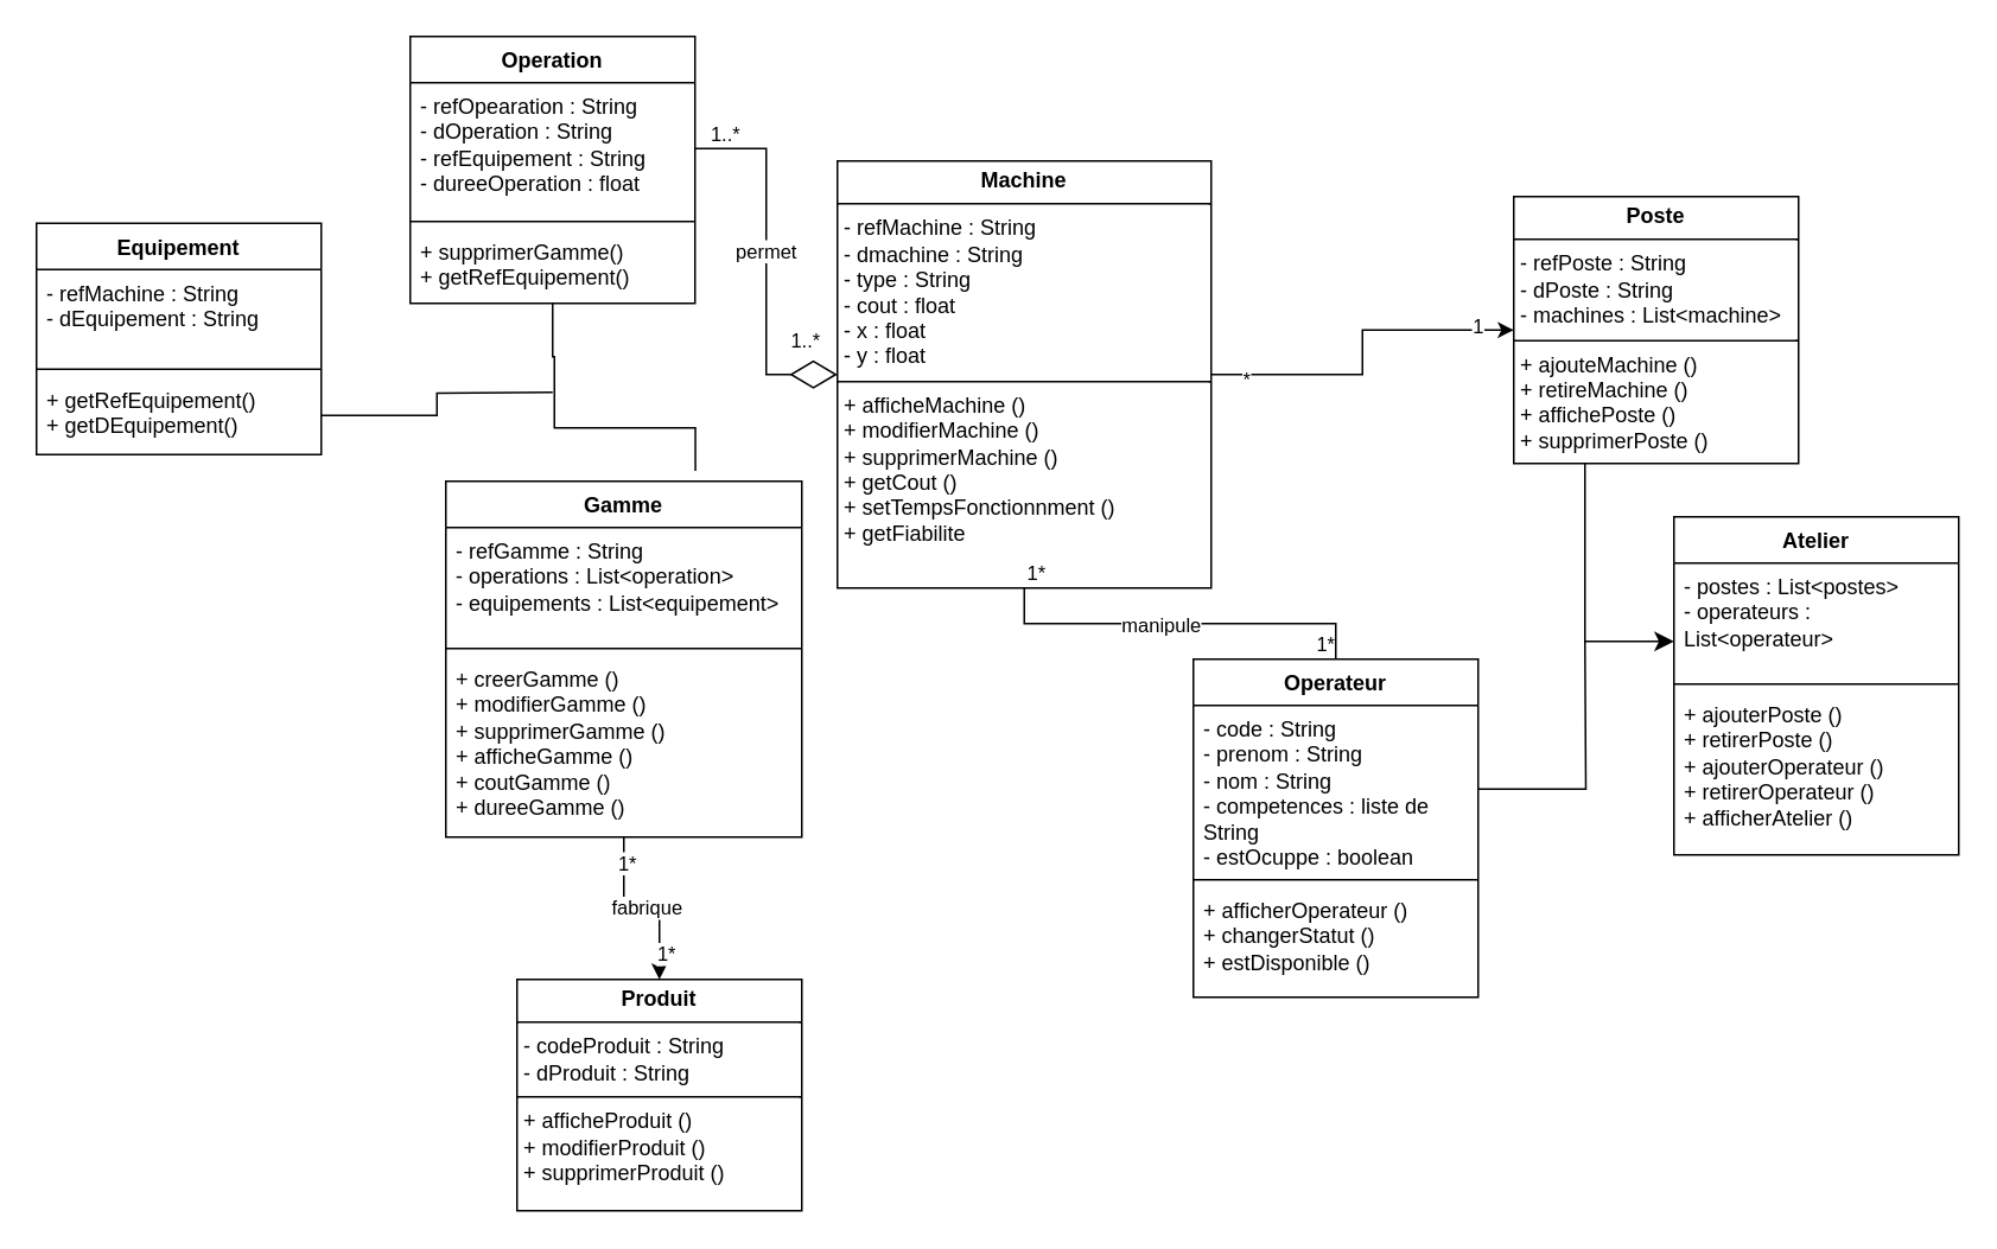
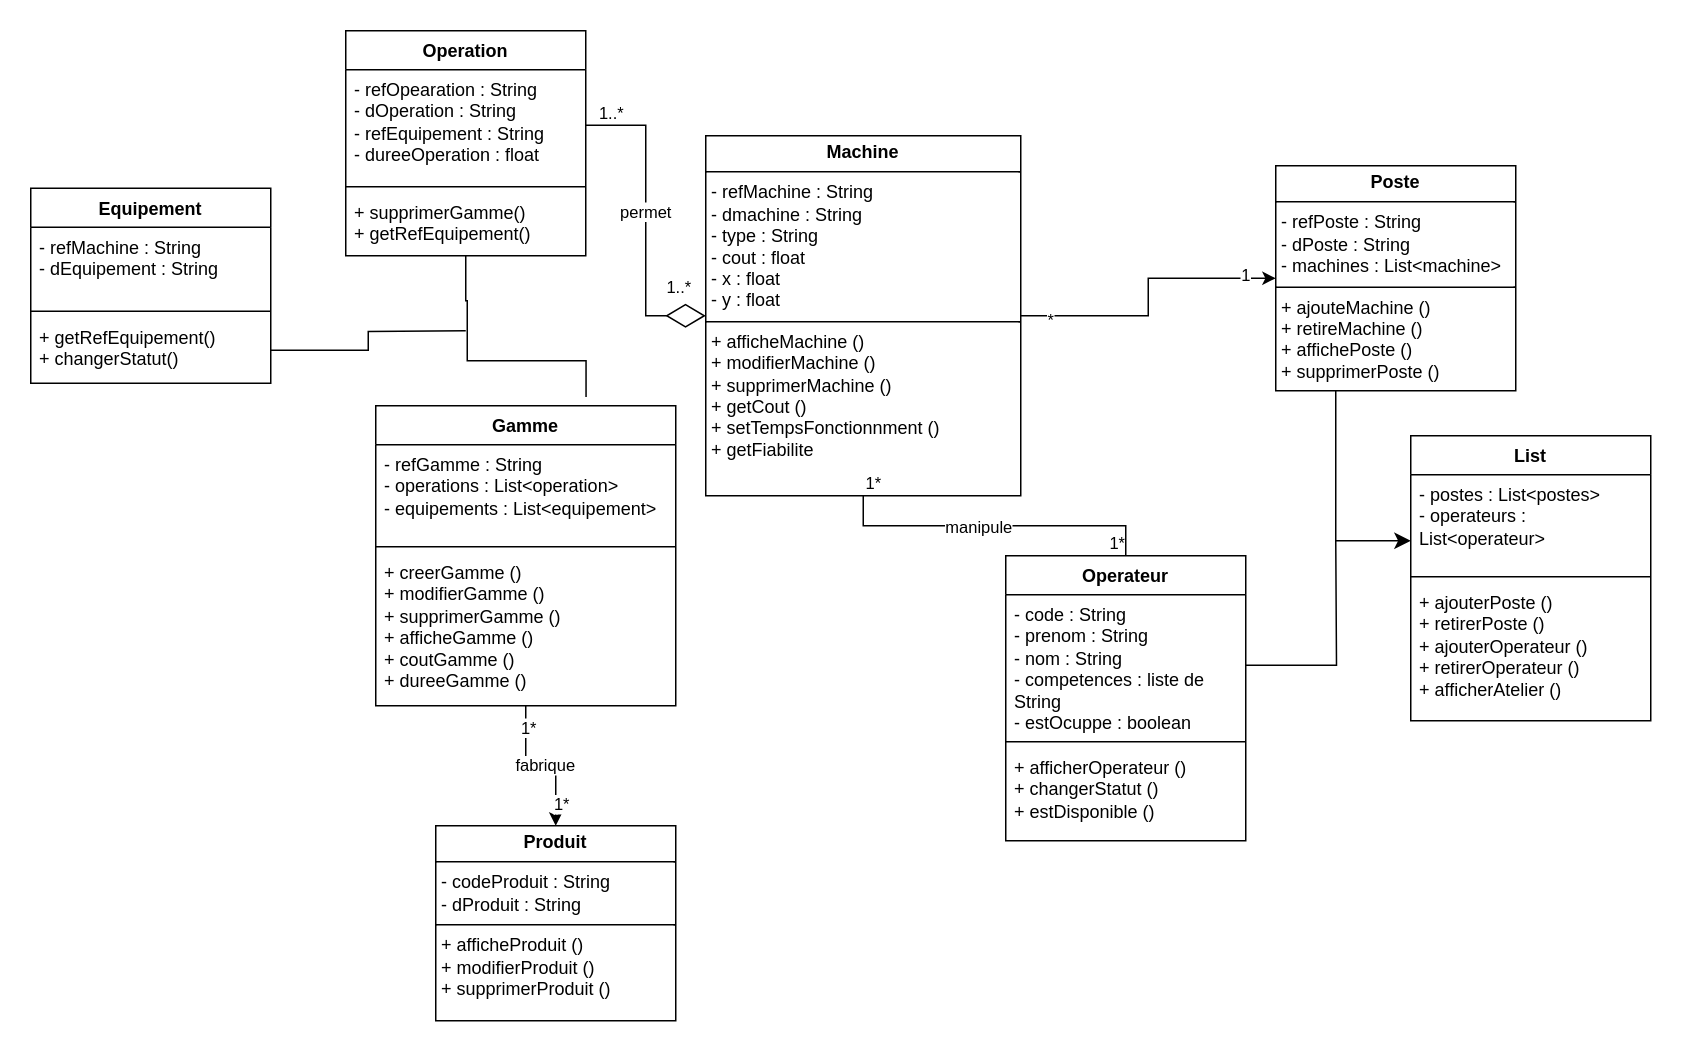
  <mxCell id="0" />
  <mxCell id="1" parent="0" />
  <mxCell id="2" style="edgeStyle=orthogonalEdgeStyle;rounded=0;orthogonalLoop=1;jettySize=auto;html=1;" parent="1" source="39" target="6" edge="1"><mxGeometry relative="1" as="geometry"><mxPoint x="460" y="430" as="targetPoint" /></mxGeometry></mxCell>
  <mxCell id="3" value="1*" style="edgeLabel;html=1;align=center;verticalAlign=middle;resizable=0;points=[];" parent="2" vertex="1" connectable="0"><mxGeometry x="0.691" y="3" relative="1" as="geometry"><mxPoint as="offset" /></mxGeometry></mxCell>
  <mxCell id="4" value="1*" style="edgeLabel;html=1;align=center;verticalAlign=middle;resizable=0;points=[];" parent="2" vertex="1" connectable="0"><mxGeometry x="-0.714" y="1" relative="1" as="geometry"><mxPoint as="offset" /></mxGeometry></mxCell>
  <mxCell id="5" value="fabrique" style="edgeLabel;html=1;align=center;verticalAlign=middle;resizable=0;points=[];" parent="2" vertex="1" connectable="0"><mxGeometry x="0.042" y="1" relative="1" as="geometry"><mxPoint as="offset" /></mxGeometry></mxCell>
  <mxCell id="6" value="&lt;p style=&quot;margin:0px;margin-top:4px;text-align:center;&quot;&gt;&lt;b&gt;Produit&lt;/b&gt;&lt;/p&gt;&lt;hr size=&quot;1&quot; style=&quot;border-style:solid;&quot;&gt;&lt;p style=&quot;margin:0px;margin-left:4px;&quot;&gt;- codeProduit : String&lt;/p&gt;&lt;p style=&quot;margin:0px;margin-left:4px;&quot;&gt;- dProduit : String&lt;/p&gt;&lt;hr size=&quot;1&quot; style=&quot;border-style:solid;&quot;&gt;&lt;p style=&quot;margin:0px;margin-left:4px;&quot;&gt;+&amp;nbsp;afficheProduit ()&lt;/p&gt;&lt;p style=&quot;margin:0px;margin-left:4px;&quot;&gt;+&amp;nbsp;modifierProduit ()&lt;/p&gt;&lt;p style=&quot;margin:0px;margin-left:4px;&quot;&gt;+ supprimerProduit ()&lt;/p&gt;" style="verticalAlign=top;align=left;overflow=fill;html=1;whiteSpace=wrap;" parent="1" vertex="1"><mxGeometry x="290" y="550" width="160" height="130" as="geometry" /></mxCell>
  <mxCell id="7" style="edgeStyle=orthogonalEdgeStyle;rounded=0;orthogonalLoop=1;jettySize=auto;html=1;exitX=1;exitY=0.5;exitDx=0;exitDy=0;entryX=0;entryY=0.5;entryDx=0;entryDy=0;" parent="1" source="10" target="11" edge="1"><mxGeometry relative="1" as="geometry" /></mxCell>
  <mxCell id="8" value="1" style="edgeLabel;html=1;align=center;verticalAlign=middle;resizable=0;points=[];" parent="7" vertex="1" connectable="0"><mxGeometry x="0.783" y="3" relative="1" as="geometry"><mxPoint as="offset" /></mxGeometry></mxCell>
  <mxCell id="9" value="*" style="edgeLabel;html=1;align=center;verticalAlign=middle;resizable=0;points=[];" parent="7" vertex="1" connectable="0"><mxGeometry x="-0.804" y="-2" relative="1" as="geometry"><mxPoint as="offset" /></mxGeometry></mxCell>
  <mxCell id="10" value="&lt;p style=&quot;margin:0px;margin-top:4px;text-align:center;&quot;&gt;&lt;b&gt;Machine&lt;/b&gt;&lt;/p&gt;&lt;hr size=&quot;1&quot; style=&quot;border-style:solid;&quot;&gt;&lt;p style=&quot;margin:0px;margin-left:4px;&quot;&gt;- refMachine : String&lt;/p&gt;&lt;p style=&quot;margin:0px;margin-left:4px;&quot;&gt;- dmachine : String&lt;/p&gt;&lt;p style=&quot;margin:0px;margin-left:4px;&quot;&gt;- type : String&lt;/p&gt;&lt;p style=&quot;margin:0px;margin-left:4px;&quot;&gt;- cout : float&lt;/p&gt;&lt;p style=&quot;margin:0px;margin-left:4px;&quot;&gt;- x : float&lt;/p&gt;&lt;p style=&quot;margin:0px;margin-left:4px;&quot;&gt;- y : float&lt;/p&gt;&lt;hr size=&quot;1&quot; style=&quot;border-style:solid;&quot;&gt;&lt;p style=&quot;margin:0px;margin-left:4px;&quot;&gt;+ afficheMachine ()&lt;/p&gt;&lt;p style=&quot;margin:0px;margin-left:4px;&quot;&gt;+ modifierMachine ()&lt;/p&gt;&lt;p style=&quot;margin:0px;margin-left:4px;&quot;&gt;+ supprimerMachine ()&lt;/p&gt;&lt;p style=&quot;margin:0px;margin-left:4px;&quot;&gt;+ getCout ()&lt;/p&gt;&lt;p style=&quot;margin:0px;margin-left:4px;&quot;&gt;+ setTempsFonctionnment ()&lt;/p&gt;&lt;p style=&quot;margin:0px;margin-left:4px;&quot;&gt;+ getFiabilite&lt;/p&gt;" style="verticalAlign=top;align=left;overflow=fill;html=1;whiteSpace=wrap;" parent="1" vertex="1"><mxGeometry x="470" y="90" width="210" height="240" as="geometry" /></mxCell>
  <mxCell id="11" value="&lt;p style=&quot;margin:0px;margin-top:4px;text-align:center;&quot;&gt;&lt;b&gt;Poste&lt;/b&gt;&lt;/p&gt;&lt;hr size=&quot;1&quot; style=&quot;border-style:solid;&quot;&gt;&lt;p style=&quot;margin:0px;margin-left:4px;&quot;&gt;- refPoste : String&lt;/p&gt;&lt;p style=&quot;margin:0px;margin-left:4px;&quot;&gt;- dPoste : String&lt;/p&gt;&lt;p style=&quot;margin:0px;margin-left:4px;&quot;&gt;- machines : List&amp;lt;machine&amp;gt;&lt;/p&gt;&lt;hr size=&quot;1&quot; style=&quot;border-style:solid;&quot;&gt;&lt;p style=&quot;margin:0px;margin-left:4px;&quot;&gt;+ ajouteMachine ()&lt;/p&gt;&lt;p style=&quot;margin:0px;margin-left:4px;&quot;&gt;+ retireMachine ()&lt;/p&gt;&lt;p style=&quot;margin:0px;margin-left:4px;&quot;&gt;+ affichePoste ()&lt;/p&gt;&lt;p style=&quot;margin:0px;margin-left:4px;&quot;&gt;+ supprimerPoste ()&lt;/p&gt;&lt;p style=&quot;margin:0px;margin-left:4px;&quot;&gt;&lt;br&gt;&lt;/p&gt;" style="verticalAlign=top;align=left;overflow=fill;html=1;whiteSpace=wrap;" parent="1" vertex="1"><mxGeometry x="850" y="110" width="160" height="150" as="geometry" /></mxCell>
- <mxCell id="12" value="Atelier" style="swimlane;fontStyle=1;align=center;verticalAlign=top;childLayout=stackLayout;horizontal=1;startSize=26;horizontalStack=0;resizeParent=1;resizeParentMax=0;resizeLast=0;collapsible=1;marginBottom=0;whiteSpace=wrap;html=1;" parent="1" vertex="1"><mxGeometry x="940" y="290" width="160" height="190" as="geometry" /></mxCell>
+ <mxCell id="12" value="List" style="swimlane;fontStyle=1;align=center;verticalAlign=top;childLayout=stackLayout;horizontal=1;startSize=26;horizontalStack=0;resizeParent=1;resizeParentMax=0;resizeLast=0;collapsible=1;marginBottom=0;whiteSpace=wrap;html=1;" parent="1" vertex="1"><mxGeometry x="940" y="290" width="160" height="190" as="geometry" /></mxCell>
  <mxCell id="13" value="&lt;div&gt;- postes : List&amp;lt;postes&amp;gt;&lt;/div&gt;- operateurs : List&amp;lt;operateur&amp;gt;" style="text;strokeColor=none;fillColor=none;align=left;verticalAlign=top;spacingLeft=4;spacingRight=4;overflow=hidden;rotatable=0;points=[[0,0.5],[1,0.5]];portConstraint=eastwest;whiteSpace=wrap;html=1;" parent="12" vertex="1"><mxGeometry y="26" width="160" height="64" as="geometry" /></mxCell>
  <mxCell id="14" value="" style="line;strokeWidth=1;fillColor=none;align=left;verticalAlign=middle;spacingTop=-1;spacingLeft=3;spacingRight=3;rotatable=0;labelPosition=right;points=[];portConstraint=eastwest;strokeColor=inherit;" parent="12" vertex="1"><mxGeometry y="90" width="160" height="8" as="geometry" /></mxCell>
  <mxCell id="15" value="+ ajouterPoste ()&lt;div&gt;+ retirerPoste ()&lt;/div&gt;&lt;div&gt;+ ajouterOperateur ()&lt;/div&gt;&lt;div&gt;+ retirerOperateur ()&lt;/div&gt;&lt;div&gt;+ afficherAtelier ()&lt;/div&gt;" style="text;strokeColor=none;fillColor=none;align=left;verticalAlign=top;spacingLeft=4;spacingRight=4;overflow=hidden;rotatable=0;points=[[0,0.5],[1,0.5]];portConstraint=eastwest;whiteSpace=wrap;html=1;" parent="12" vertex="1"><mxGeometry y="98" width="160" height="92" as="geometry" /></mxCell>
  <mxCell id="16" value="Equipement" style="swimlane;fontStyle=1;align=center;verticalAlign=top;childLayout=stackLayout;horizontal=1;startSize=26;horizontalStack=0;resizeParent=1;resizeParentMax=0;resizeLast=0;collapsible=1;marginBottom=0;whiteSpace=wrap;html=1;" parent="1" vertex="1"><mxGeometry x="20" y="125" width="160" height="130" as="geometry" /></mxCell>
  <mxCell id="17" value="- refMachine : String&lt;div&gt;- dEquipement : String&lt;/div&gt;" style="text;strokeColor=none;fillColor=none;align=left;verticalAlign=top;spacingLeft=4;spacingRight=4;overflow=hidden;rotatable=0;points=[[0,0.5],[1,0.5]];portConstraint=eastwest;whiteSpace=wrap;html=1;" parent="16" vertex="1"><mxGeometry y="26" width="160" height="52" as="geometry" /></mxCell>
  <mxCell id="18" value="" style="line;strokeWidth=1;fillColor=none;align=left;verticalAlign=middle;spacingTop=-1;spacingLeft=3;spacingRight=3;rotatable=0;labelPosition=right;points=[];portConstraint=eastwest;strokeColor=inherit;" parent="16" vertex="1"><mxGeometry y="78" width="160" height="8" as="geometry" /></mxCell>
  <mxCell id="19" style="edgeStyle=orthogonalEdgeStyle;rounded=0;orthogonalLoop=1;jettySize=auto;html=1;endArrow=none;startFill=0;" edge="1" parent="16" source="20"><mxGeometry relative="1" as="geometry"><mxPoint x="290" y="95" as="targetPoint" /></mxGeometry></mxCell>
- <mxCell id="20" value="+&amp;nbsp;getRefEquipement()&lt;div&gt;+&amp;nbsp;getDEquipement()&lt;/div&gt;" style="text;strokeColor=none;fillColor=none;align=left;verticalAlign=top;spacingLeft=4;spacingRight=4;overflow=hidden;rotatable=0;points=[[0,0.5],[1,0.5]];portConstraint=eastwest;whiteSpace=wrap;html=1;" parent="16" vertex="1"><mxGeometry y="86" width="160" height="44" as="geometry" /></mxCell>
+ <mxCell id="20" value="+&amp;nbsp;getRefEquipement()&lt;div&gt;+&amp;nbsp;changerStatut()&lt;/div&gt;" style="text;strokeColor=none;fillColor=none;align=left;verticalAlign=top;spacingLeft=4;spacingRight=4;overflow=hidden;rotatable=0;points=[[0,0.5],[1,0.5]];portConstraint=eastwest;whiteSpace=wrap;html=1;" parent="16" vertex="1"><mxGeometry y="86" width="160" height="44" as="geometry" /></mxCell>
  <mxCell id="21" style="edgeStyle=orthogonalEdgeStyle;rounded=0;orthogonalLoop=1;jettySize=auto;html=1;entryX=0.701;entryY=-0.029;entryDx=0;entryDy=0;entryPerimeter=0;endArrow=none;" edge="1" parent="1" source="22" target="39"><mxGeometry relative="1" as="geometry"><mxPoint x="390" y="250" as="targetPoint" /><Array as="points"><mxPoint x="310" y="200" /><mxPoint x="311" y="200" /><mxPoint x="311" y="240" /><mxPoint x="390" y="240" /></Array></mxGeometry></mxCell>
  <mxCell id="22" value="Operation" style="swimlane;fontStyle=1;align=center;verticalAlign=top;childLayout=stackLayout;horizontal=1;startSize=26;horizontalStack=0;resizeParent=1;resizeParentMax=0;resizeLast=0;collapsible=1;marginBottom=0;whiteSpace=wrap;html=1;" parent="1" vertex="1"><mxGeometry x="230" y="20" width="160" height="150" as="geometry" /></mxCell>
  <mxCell id="23" value="- refOpearation : String&lt;div&gt;- dOperation : String&lt;/div&gt;&lt;div&gt;- refEquipement : String&lt;/div&gt;&lt;div&gt;- dureeOperation : float&lt;/div&gt;" style="text;strokeColor=none;fillColor=none;align=left;verticalAlign=top;spacingLeft=4;spacingRight=4;overflow=hidden;rotatable=0;points=[[0,0.5],[1,0.5]];portConstraint=eastwest;whiteSpace=wrap;html=1;" parent="22" vertex="1"><mxGeometry y="26" width="160" height="74" as="geometry" /></mxCell>
  <mxCell id="24" value="" style="line;strokeWidth=1;fillColor=none;align=left;verticalAlign=middle;spacingTop=-1;spacingLeft=3;spacingRight=3;rotatable=0;labelPosition=right;points=[];portConstraint=eastwest;strokeColor=inherit;" parent="22" vertex="1"><mxGeometry y="100" width="160" height="8" as="geometry" /></mxCell>
  <mxCell id="25" value="+&amp;nbsp;supprimerGamme()&lt;div&gt;+&amp;nbsp;getRefEquipement()&lt;/div&gt;" style="text;strokeColor=none;fillColor=none;align=left;verticalAlign=top;spacingLeft=4;spacingRight=4;overflow=hidden;rotatable=0;points=[[0,0.5],[1,0.5]];portConstraint=eastwest;whiteSpace=wrap;html=1;" parent="22" vertex="1"><mxGeometry y="108" width="160" height="42" as="geometry" /></mxCell>
  <mxCell id="26" value="" style="endArrow=diamondThin;endFill=0;endSize=24;html=1;rounded=0;edgeStyle=orthogonalEdgeStyle;exitX=1;exitY=0.5;exitDx=0;exitDy=0;" parent="1" source="23" target="10" edge="1"><mxGeometry width="160" relative="1" as="geometry"><mxPoint x="480" y="100" as="sourcePoint" /><mxPoint x="640" y="100" as="targetPoint" /></mxGeometry></mxCell>
  <mxCell id="27" value="permet" style="edgeLabel;html=1;align=center;verticalAlign=middle;resizable=0;points=[];" parent="26" vertex="1" connectable="0"><mxGeometry x="-0.067" y="-1" relative="1" as="geometry"><mxPoint as="offset" /></mxGeometry></mxCell>
  <mxCell id="28" value="1..*" style="edgeLabel;html=1;align=center;verticalAlign=middle;resizable=0;points=[];" parent="26" vertex="1" connectable="0"><mxGeometry x="-0.795" y="-2" relative="1" as="geometry"><mxPoint x="-5" y="-11" as="offset" /></mxGeometry></mxCell>
  <mxCell id="29" value="1..*" style="edgeLabel;html=1;align=center;verticalAlign=middle;resizable=0;points=[];" parent="26" vertex="1" connectable="0"><mxGeometry x="0.751" relative="1" as="geometry"><mxPoint x="7" y="-20" as="offset" /></mxGeometry></mxCell>
  <mxCell id="30" value="Operateur" style="swimlane;fontStyle=1;align=center;verticalAlign=top;childLayout=stackLayout;horizontal=1;startSize=26;horizontalStack=0;resizeParent=1;resizeParentMax=0;resizeLast=0;collapsible=1;marginBottom=0;whiteSpace=wrap;html=1;" parent="1" vertex="1"><mxGeometry x="670" y="370" width="160" height="190" as="geometry" /></mxCell>
  <mxCell id="31" style="edgeStyle=orthogonalEdgeStyle;rounded=0;orthogonalLoop=1;jettySize=auto;html=1;exitX=1;exitY=0.5;exitDx=0;exitDy=0;strokeColor=default;endArrow=none;startFill=0;" edge="1" parent="30" source="32"><mxGeometry relative="1" as="geometry"><mxPoint x="220" y="-10" as="targetPoint" /></mxGeometry></mxCell>
  <mxCell id="32" value="- code : String&lt;div&gt;- prenom : String&lt;/div&gt;&lt;div&gt;- nom : String&lt;/div&gt;&lt;div&gt;- competences : liste de String&lt;/div&gt;&lt;div&gt;- estOcuppe : boolean&lt;/div&gt;" style="text;strokeColor=none;fillColor=none;align=left;verticalAlign=top;spacingLeft=4;spacingRight=4;overflow=hidden;rotatable=0;points=[[0,0.5],[1,0.5]];portConstraint=eastwest;whiteSpace=wrap;html=1;" parent="30" vertex="1"><mxGeometry y="26" width="160" height="94" as="geometry" /></mxCell>
  <mxCell id="33" value="" style="line;strokeWidth=1;fillColor=none;align=left;verticalAlign=middle;spacingTop=-1;spacingLeft=3;spacingRight=3;rotatable=0;labelPosition=right;points=[];portConstraint=eastwest;strokeColor=inherit;" parent="30" vertex="1"><mxGeometry y="120" width="160" height="8" as="geometry" /></mxCell>
  <mxCell id="34" value="+ afficherOperateur ()&lt;div&gt;+ changerStatut ()&lt;/div&gt;&lt;div&gt;+ estDisponible ()&lt;/div&gt;" style="text;strokeColor=none;fillColor=none;align=left;verticalAlign=top;spacingLeft=4;spacingRight=4;overflow=hidden;rotatable=0;points=[[0,0.5],[1,0.5]];portConstraint=eastwest;whiteSpace=wrap;html=1;" parent="30" vertex="1"><mxGeometry y="128" width="160" height="62" as="geometry" /></mxCell>
  <mxCell id="35" value="" style="endArrow=none;html=1;edgeStyle=orthogonalEdgeStyle;rounded=0;" parent="1" source="10" target="30" edge="1"><mxGeometry relative="1" as="geometry"><mxPoint x="570" y="300" as="sourcePoint" /><mxPoint x="730" y="300" as="targetPoint" /></mxGeometry></mxCell>
  <mxCell id="36" value="1*" style="edgeLabel;resizable=0;html=1;align=left;verticalAlign=bottom;" parent="35" connectable="0" vertex="1"><mxGeometry x="-1" relative="1" as="geometry" /></mxCell>
  <mxCell id="37" value="1*" style="edgeLabel;resizable=0;html=1;align=right;verticalAlign=bottom;" parent="35" connectable="0" vertex="1"><mxGeometry x="1" relative="1" as="geometry" /></mxCell>
  <mxCell id="38" value="manipule" style="edgeLabel;html=1;align=center;verticalAlign=middle;resizable=0;points=[];" parent="35" vertex="1" connectable="0"><mxGeometry x="-0.105" relative="1" as="geometry"><mxPoint as="offset" /></mxGeometry></mxCell>
  <mxCell id="39" value="Gamme" style="swimlane;fontStyle=1;align=center;verticalAlign=top;childLayout=stackLayout;horizontal=1;startSize=26;horizontalStack=0;resizeParent=1;resizeParentMax=0;resizeLast=0;collapsible=1;marginBottom=0;whiteSpace=wrap;html=1;" parent="1" vertex="1"><mxGeometry y="270" width="200" height="200" as="geometry" x="250" /></mxCell>
  <mxCell id="40" value="&lt;div&gt;- refGamme : String&lt;/div&gt;- operations : List&amp;lt;operation&amp;gt;&lt;div&gt;- equipements : List&amp;lt;equipement&amp;gt;&amp;nbsp;&lt;br&gt;&lt;div&gt;&lt;br&gt;&lt;/div&gt;&lt;/div&gt;" style="text;strokeColor=none;fillColor=none;align=left;verticalAlign=top;spacingLeft=4;spacingRight=4;overflow=hidden;rotatable=0;points=[[0,0.5],[1,0.5]];portConstraint=eastwest;whiteSpace=wrap;html=1;" parent="39" vertex="1"><mxGeometry y="26" width="200" height="64" as="geometry" /></mxCell>
  <mxCell id="41" value="" style="line;strokeWidth=1;fillColor=none;align=left;verticalAlign=middle;spacingTop=-1;spacingLeft=3;spacingRight=3;rotatable=0;labelPosition=right;points=[];portConstraint=eastwest;strokeColor=inherit;" parent="39" vertex="1"><mxGeometry y="90" width="200" height="8" as="geometry" /></mxCell>
  <mxCell id="42" value="+ creerGamme ()&lt;div&gt;+ modifierGamme ()&lt;/div&gt;&lt;div&gt;+ supprimerGamme ()&lt;/div&gt;&lt;div&gt;+ afficheGamme ()&lt;/div&gt;&lt;div&gt;+ coutGamme ()&lt;/div&gt;&lt;div&gt;+ dureeGamme ()&lt;/div&gt;" style="text;strokeColor=none;fillColor=none;align=left;verticalAlign=top;spacingLeft=4;spacingRight=4;overflow=hidden;rotatable=0;points=[[0,0.5],[1,0.5]];portConstraint=eastwest;whiteSpace=wrap;html=1;" parent="39" vertex="1"><mxGeometry y="98" width="200" height="102" as="geometry" /></mxCell>
  <mxCell id="43" value="" style="edgeStyle=segmentEdgeStyle;endArrow=classic;html=1;curved=0;rounded=0;endSize=8;startSize=8;sourcePerimeterSpacing=0;targetPerimeterSpacing=0;exitX=0.25;exitY=1;exitDx=0;exitDy=0;" edge="1" parent="1" source="11"><mxGeometry width="100" relative="1" as="geometry"><mxPoint x="840" y="300" as="sourcePoint" /><mxPoint x="940" y="360" as="targetPoint" /><Array as="points"><mxPoint x="890" y="360" /><mxPoint x="940" y="360" /></Array></mxGeometry></mxCell>
